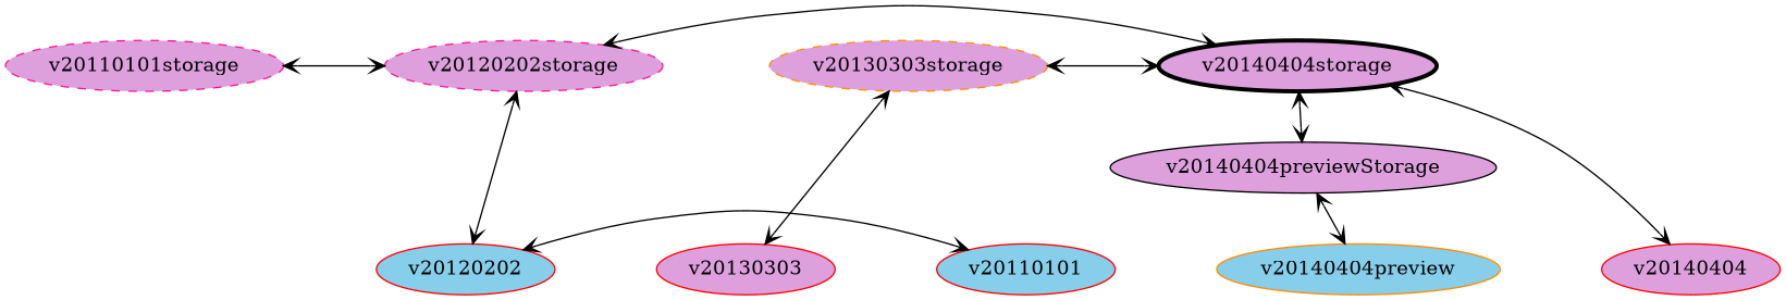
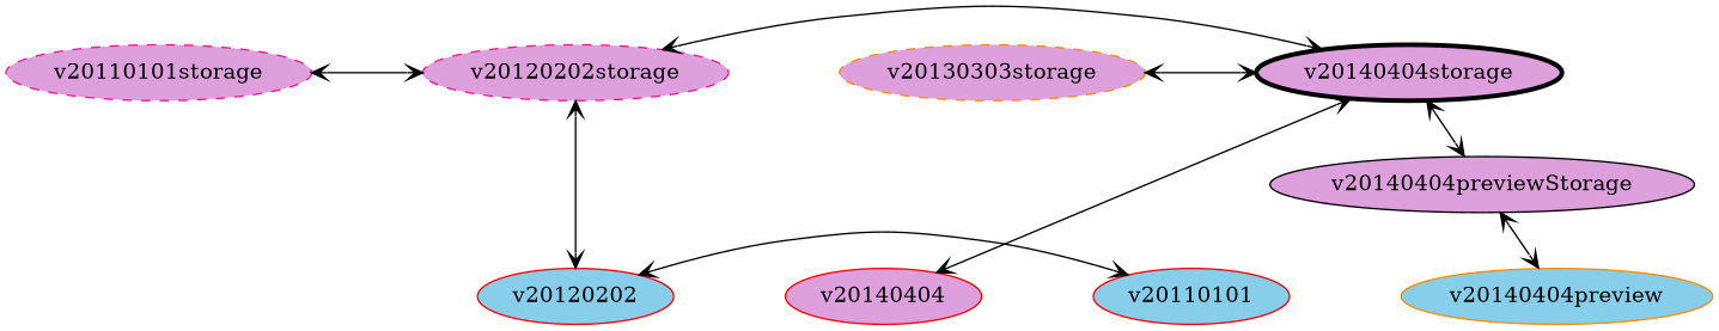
  graph {
    nodesep=1
    node [color=red fillcolor=plum shape=ellipse style=filled]
    edge [arrowhead=vee arrowtail=vee dir=both]
    v20140404storage [color=black penwidth=3 style="solid,filled"]
    v20110101storage [color=deeppink penwidth=1 style="dashed,filled"]
    v20120202storage [color=deeppink penwidth=1 style="dashed,filled"]
    v20130303storage [color=darkorange penwidth=1 style="dashed,filled"]
    v20110101 [fillcolor=skyblue group=api]
    v20120202 [fillcolor=skyblue group=api]
-   v20130303 [group=api]
    v20140404preview [color=darkorange fillcolor=skyblue group=api]
    v20140404 [group=api]
    v20140404previewStorage [color=black shape=""]
    subgraph sub_1 {
      rank=same
      v20140404storage
      v20110101storage
      v20120202storage
      v20130303storage
    }
    subgraph sub_2 {
      label="API Versions"
      labelloc=t
      rank=same
      v20110101
      v20120202
-     v20130303
      v20140404preview
      v20140404
    }
    v20140404storage -- v20140404previewStorage
    v20110101storage -- v20120202storage
    v20120202storage -- v20140404storage
    v20130303storage -- v20140404storage
    v20110101 -- v20120202
    v20120202 -- v20120202storage
-   v20130303 -- v20130303storage
    v20140404 -- v20140404storage
    v20140404previewStorage -- v20140404preview
  }
